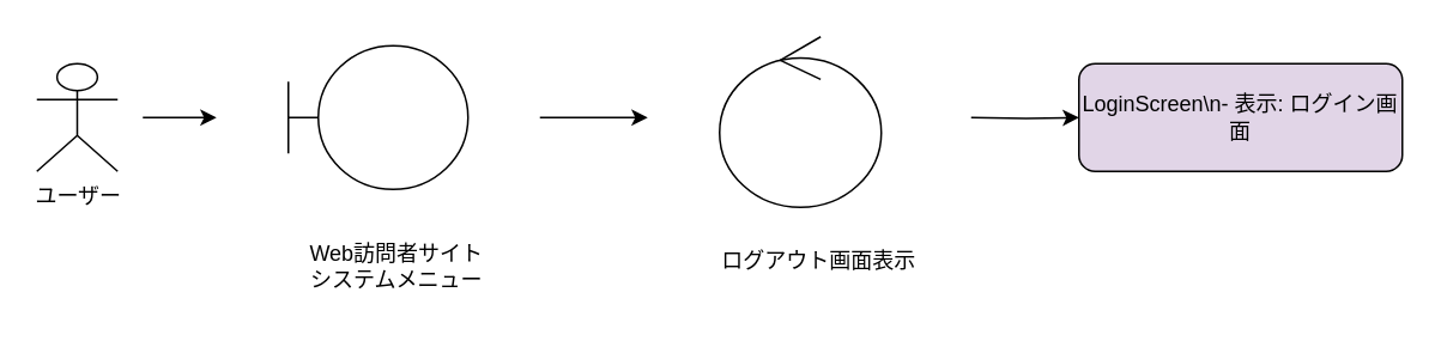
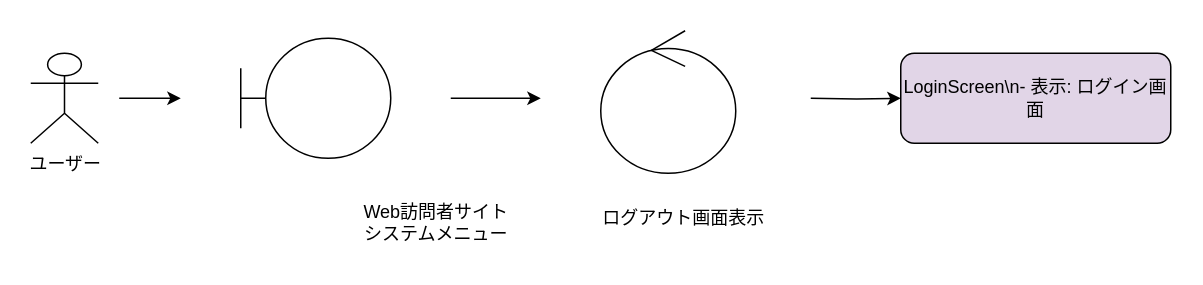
  <mxCell id="0" />
  <mxCell id="1" parent="0" />
  <mxCell id="2" value="LoginScreen\n- 表示: ログイン画面" style="rounded=1;whiteSpace=wrap;html=1;fillColor=#E1D5E7;" parent="1" vertex="1"><mxGeometry x="600" y="35" width="180" height="60" as="geometry" /></mxCell>
  <mxCell id="3" style="edgeStyle=orthogonalEdgeStyle;rounded=0;orthogonalLoop=1;html=1;" parent="1" edge="1"><mxGeometry relative="1" as="geometry"><mxPoint x="79" y="65" as="sourcePoint" /><mxPoint x="120" y="65" as="targetPoint" /></mxGeometry></mxCell>
  <mxCell id="4" style="edgeStyle=orthogonalEdgeStyle;rounded=0;orthogonalLoop=1;html=1;" parent="1" edge="1"><mxGeometry relative="1" as="geometry"><mxPoint x="300" y="65" as="sourcePoint" /><mxPoint x="360" y="65" as="targetPoint" /></mxGeometry></mxCell>
  <mxCell id="5" style="edgeStyle=orthogonalEdgeStyle;rounded=0;orthogonalLoop=1;html=1;" parent="1" target="2" edge="1"><mxGeometry relative="1" as="geometry"><mxPoint x="540" y="65" as="sourcePoint" /></mxGeometry></mxCell>
  <mxCell id="6" value="ユーザー" style="shape=umlActor;verticalLabelPosition=bottom;verticalAlign=top;html=1;" vertex="1" parent="1"><mxGeometry x="20" y="35" width="45" height="60" as="geometry" /></mxCell>
  <mxCell id="7" value="" style="shape=umlBoundary;whiteSpace=wrap;html=1;" vertex="1" parent="1"><mxGeometry x="160" y="25" width="100" height="80" as="geometry" /></mxCell>
- <mxCell id="8" value="Web訪問者サイト&lt;div&gt;システムメニュー&lt;/div&gt;" style="text;html=1;align=center;verticalAlign=middle;resizable=0;points=[];autosize=1;strokeColor=none;fillColor=none;" vertex="1" parent="1"><mxGeometry x="160" y="128" width="120" height="40" as="geometry" /></mxCell>
+ <mxCell id="8" value="Web訪問者サイト&lt;div&gt;システムメニュー&lt;/div&gt;" style="text;html=1;align=center;verticalAlign=middle;resizable=0;points=[];autosize=1;strokeColor=none;fillColor=none;" vertex="1" parent="1"><mxGeometry x="230" y="128" width="120" height="40" as="geometry" /></mxCell>
  <mxCell id="9" value="" style="ellipse;shape=umlControl;whiteSpace=wrap;html=1;" vertex="1" parent="1"><mxGeometry x="400" y="20" width="90" height="95" as="geometry" /></mxCell>
  <mxCell id="10" value="ログアウト画面表示" style="text;html=1;align=center;verticalAlign=middle;resizable=0;points=[];autosize=1;strokeColor=none;fillColor=none;" vertex="1" parent="1"><mxGeometry x="390" y="130" width="130" height="30" as="geometry" /></mxCell>
